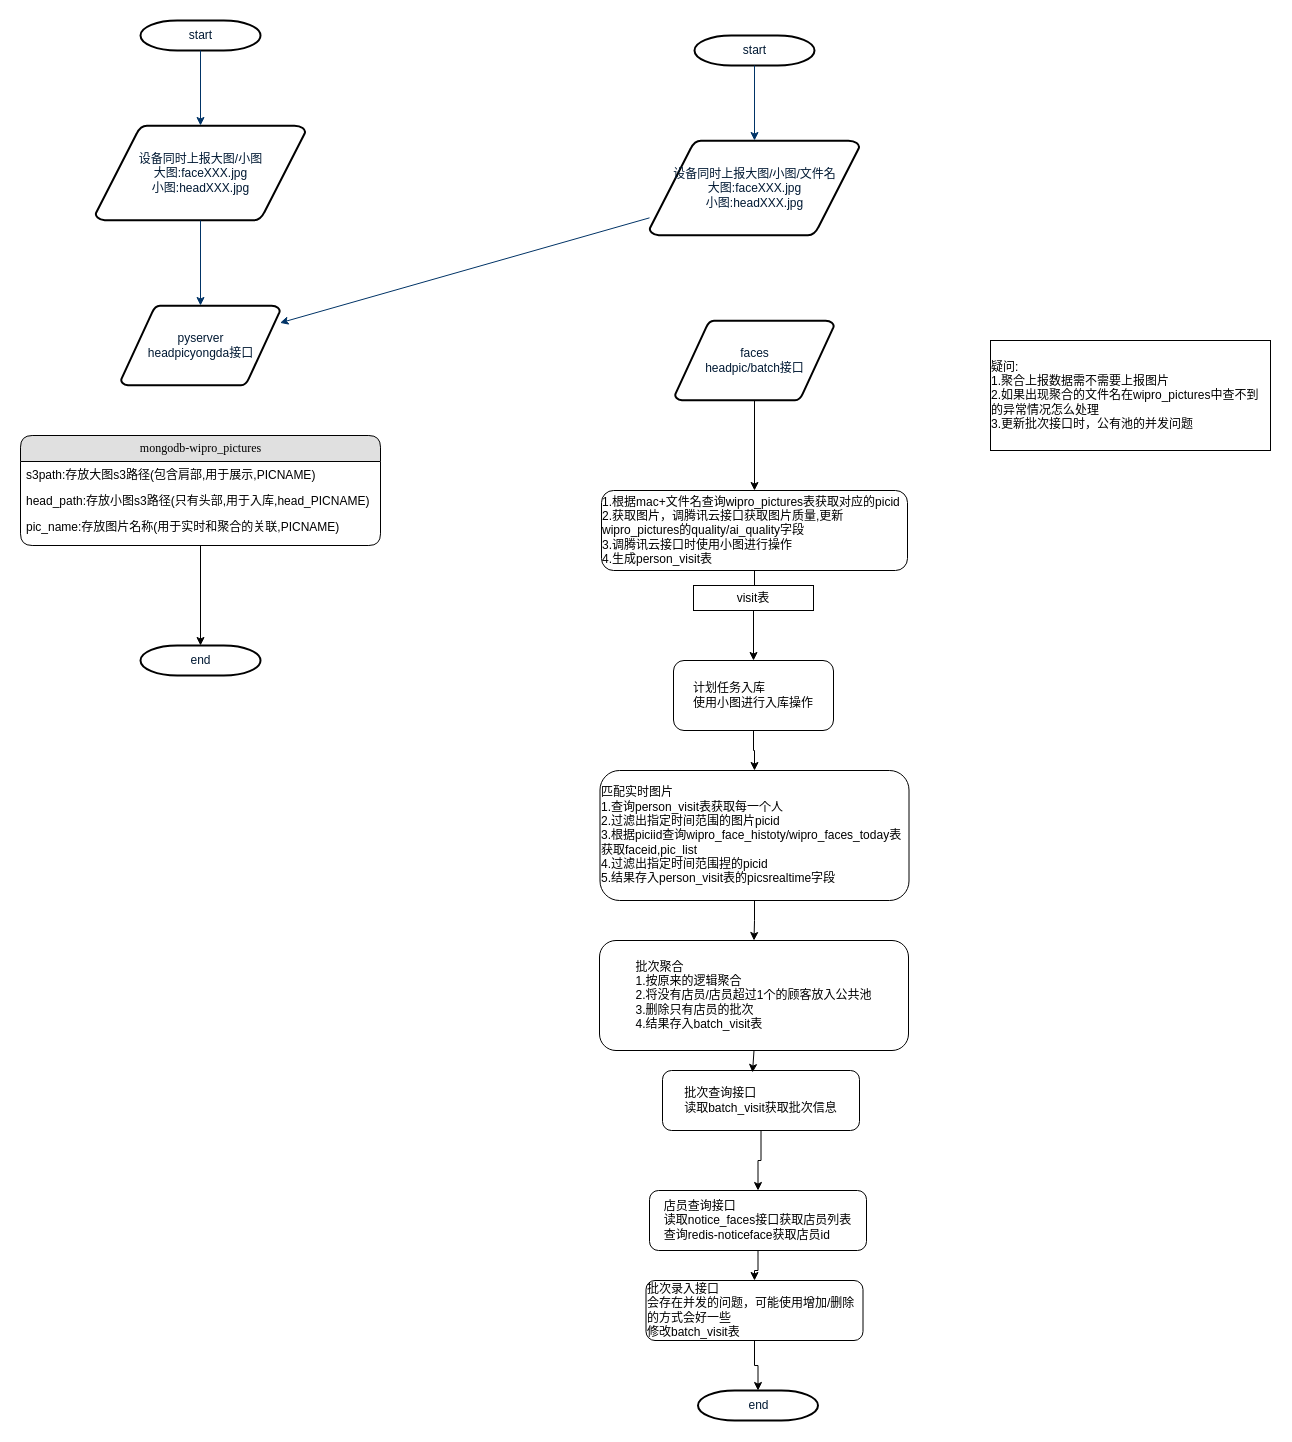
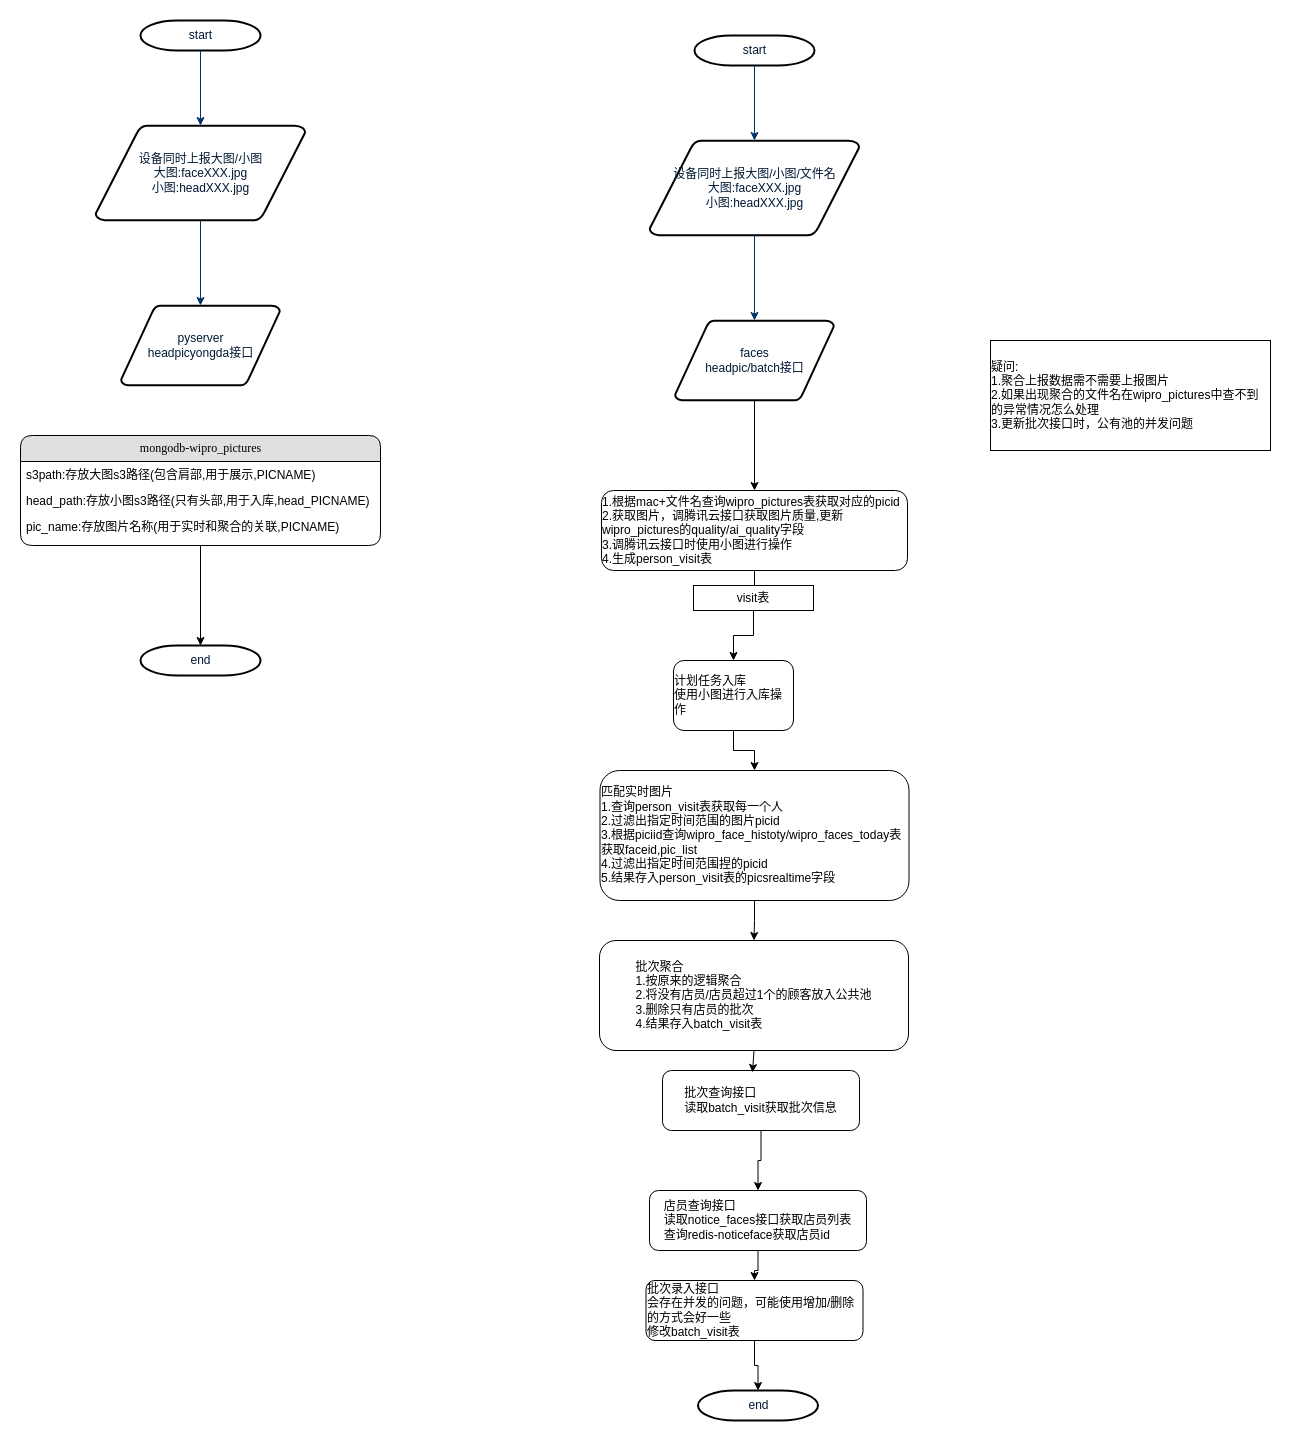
  <mxCell id="0" />
  <mxCell id="1" parent="0" />
  <mxCell id="2" value="start" style="shape=mxgraph.flowchart.terminator;fillColor=#FFFFFF;strokeColor=#000000;strokeWidth=2;gradientColor=none;gradientDirection=north;fontColor=#001933;fontStyle=0;html=1;" parent="1" vertex="1"><mxGeometry x="140" y="20" width="120" height="30" as="geometry" /></mxCell>
  <mxCell id="3" value="设备同时上报大图/小图&lt;br&gt;大图:faceXXX.jpg&lt;br&gt;小图:headXXX.jpg&lt;br&gt;" style="shape=mxgraph.flowchart.data;fillColor=#FFFFFF;strokeColor=#000000;strokeWidth=2;gradientColor=none;gradientDirection=north;fontColor=#001933;fontStyle=0;html=1;" parent="1" vertex="1"><mxGeometry x="95" y="125" width="210" height="95" as="geometry" /></mxCell>
  <mxCell id="4" value="pyserver&lt;br&gt;headpicyongda接口&lt;br&gt;" style="shape=mxgraph.flowchart.data;fillColor=#FFFFFF;strokeColor=#000000;strokeWidth=2;gradientColor=none;gradientDirection=north;fontColor=#001933;fontStyle=0;html=1;" parent="1" vertex="1"><mxGeometry x="120.5" y="305" width="159" height="80" as="geometry" /></mxCell>
  <mxCell id="5" style="fontColor=#001933;fontStyle=1;strokeColor=#003366;strokeWidth=1;html=1;" parent="1" source="2" target="3" edge="1"><mxGeometry relative="1" as="geometry" /></mxCell>
  <mxCell id="6" style="fontColor=#001933;fontStyle=1;strokeColor=#003366;strokeWidth=1;html=1;" parent="1" source="3" target="4" edge="1"><mxGeometry relative="1" as="geometry" /></mxCell>
  <mxCell id="7" value="mongodb-wipro_pictures" style="swimlane;html=1;fontStyle=0;childLayout=stackLayout;horizontal=1;startSize=26;fillColor=#e0e0e0;horizontalStack=0;resizeParent=1;resizeLast=0;collapsible=1;marginBottom=0;swimlaneFillColor=#ffffff;align=center;rounded=1;shadow=0;comic=0;labelBackgroundColor=none;strokeColor=#000000;strokeWidth=1;fontFamily=Verdana;fontSize=12;fontColor=#000000;" parent="1" vertex="1"><mxGeometry x="20" y="435" width="360" height="110" as="geometry" /></mxCell>
  <mxCell id="8" value="s3path:存放大图s3路径(包含肩部,用于展示,PICNAME)" style="text;html=1;strokeColor=none;fillColor=none;spacingLeft=4;spacingRight=4;whiteSpace=wrap;overflow=hidden;rotatable=0;points=[[0,0.5],[1,0.5]];portConstraint=eastwest;" parent="7" vertex="1"><mxGeometry y="26" width="360" height="26" as="geometry" /></mxCell>
  <mxCell id="9" value="head_path:存放小图s3路径(只有头部,用于入库,head_PICNAME)&lt;br&gt;" style="text;html=1;strokeColor=none;fillColor=none;spacingLeft=4;spacingRight=4;whiteSpace=wrap;overflow=hidden;rotatable=0;points=[[0,0.5],[1,0.5]];portConstraint=eastwest;" parent="7" vertex="1"><mxGeometry y="52" width="360" height="26" as="geometry" /></mxCell>
  <mxCell id="10" value="pic_name:存放图片名称(用于实时和聚合的关联,PICNAME)" style="text;html=1;strokeColor=none;fillColor=none;spacingLeft=4;spacingRight=4;whiteSpace=wrap;overflow=hidden;rotatable=0;points=[[0,0.5],[1,0.5]];portConstraint=eastwest;" parent="7" vertex="1"><mxGeometry y="78" width="360" height="26" as="geometry" /></mxCell>
  <mxCell id="11" value="end" style="shape=mxgraph.flowchart.terminator;fillColor=#FFFFFF;strokeColor=#000000;strokeWidth=2;gradientColor=none;gradientDirection=north;fontColor=#001933;fontStyle=0;html=1;" parent="1" vertex="1"><mxGeometry x="140" y="645" width="120" height="30" as="geometry" /></mxCell>
  <mxCell id="12" value="" style="edgeStyle=orthogonalEdgeStyle;rounded=0;orthogonalLoop=1;jettySize=auto;html=1;entryX=0.5;entryY=0;entryDx=0;entryDy=0;entryPerimeter=0;" parent="1" source="7" target="11" edge="1"><mxGeometry relative="1" as="geometry"><mxPoint x="210" y="565" as="sourcePoint" /><mxPoint x="210" y="695" as="targetPoint" /></mxGeometry></mxCell>
  <mxCell id="13" value="start" style="shape=mxgraph.flowchart.terminator;fillColor=#FFFFFF;strokeColor=#000000;strokeWidth=2;gradientColor=none;gradientDirection=north;fontColor=#001933;fontStyle=0;html=1;" parent="1" vertex="1"><mxGeometry x="694" y="35" width="120" height="30" as="geometry" /></mxCell>
  <mxCell id="14" value="设备同时上报大图/小图/文件名&lt;br&gt;大图:faceXXX.jpg&lt;br&gt;小图:headXXX.jpg&lt;br&gt;" style="shape=mxgraph.flowchart.data;fillColor=#FFFFFF;strokeColor=#000000;strokeWidth=2;gradientColor=none;gradientDirection=north;fontColor=#001933;fontStyle=0;html=1;" parent="1" vertex="1"><mxGeometry x="649" y="140" width="210" height="95" as="geometry" /></mxCell>
  <mxCell id="15" value="" style="edgeStyle=orthogonalEdgeStyle;rounded=0;orthogonalLoop=1;jettySize=auto;html=1;entryX=0.5;entryY=0;entryDx=0;entryDy=0;" parent="1" source="16" target="20" edge="1"><mxGeometry relative="1" as="geometry"><mxPoint x="754" y="480" as="targetPoint" /></mxGeometry></mxCell>
  <mxCell id="16" value="faces&lt;br&gt;headpic/batch接口&lt;br&gt;" style="shape=mxgraph.flowchart.data;fillColor=#FFFFFF;strokeColor=#000000;strokeWidth=2;gradientColor=none;gradientDirection=north;fontColor=#001933;fontStyle=0;html=1;" parent="1" vertex="1"><mxGeometry x="674.5" y="320" width="159" height="80" as="geometry" /></mxCell>
  <mxCell id="17" style="fontColor=#001933;fontStyle=1;strokeColor=#003366;strokeWidth=1;html=1;" parent="1" source="13" target="14" edge="1"><mxGeometry relative="1" as="geometry" /></mxCell>
- <mxCell id="18" style="fontColor=#001933;fontStyle=1;strokeColor=#003366;strokeWidth=1;html=1;" parent="1" source="14" target="4" edge="1"><mxGeometry relative="1" as="geometry" /></mxCell>
+ <mxCell id="18" style="fontColor=#001933;fontStyle=1;strokeColor=#003366;strokeWidth=1;html=1;" parent="1" source="14" target="16" edge="1"><mxGeometry relative="1" as="geometry" /></mxCell>
  <mxCell id="19" value="" style="edgeStyle=orthogonalEdgeStyle;rounded=0;orthogonalLoop=1;jettySize=auto;html=1;" parent="1" source="20" target="24" edge="1"><mxGeometry relative="1" as="geometry" /></mxCell>
  <mxCell id="20" value="&lt;div style=&quot;text-align: left&quot;&gt;&lt;span&gt;1.根据mac+文件名查询wipro_pictures表获取对应的picid&lt;/span&gt;&lt;/div&gt;&lt;div style=&quot;text-align: left&quot;&gt;&lt;span&gt;2.获取图片，调腾讯云接口获取图片质量,更新wipro_pictures的quality/ai_quality字段&lt;/span&gt;&lt;/div&gt;&lt;div style=&quot;text-align: left&quot;&gt;&lt;span&gt;3.调腾讯云接口时使用小图进行操作&lt;/span&gt;&lt;/div&gt;&lt;div style=&quot;text-align: left&quot;&gt;&lt;span&gt;4.生成person_visit表&lt;/span&gt;&lt;/div&gt;" style="rounded=1;whiteSpace=wrap;html=1;" parent="1" vertex="1"><mxGeometry x="601" y="490" width="306" height="80" as="geometry" /></mxCell>
  <mxCell id="21" value="" style="edgeStyle=orthogonalEdgeStyle;rounded=0;orthogonalLoop=1;jettySize=auto;html=1;" parent="1" source="22" target="25" edge="1"><mxGeometry relative="1" as="geometry" /></mxCell>
  <mxCell id="22" value="&lt;div style=&quot;text-align: left&quot;&gt;&lt;span&gt;匹配实时图片&lt;/span&gt;&lt;/div&gt;&lt;div style=&quot;text-align: left&quot;&gt;&lt;span&gt;1.查询person_visit表获取每一个人&lt;/span&gt;&lt;/div&gt;&lt;div style=&quot;text-align: left&quot;&gt;&lt;span&gt;2.过滤出指定时间范围的图片picid&lt;/span&gt;&lt;/div&gt;&lt;div style=&quot;text-align: left&quot;&gt;&lt;span&gt;3.根据piciid查询wipro_face_histoty/wipro_faces_today表获取faceid,pic_list&lt;/span&gt;&lt;/div&gt;&lt;div style=&quot;text-align: left&quot;&gt;&lt;span&gt;4.过滤出指定时间范围捏的picid&lt;/span&gt;&lt;/div&gt;&lt;div style=&quot;text-align: left&quot;&gt;&lt;span&gt;5.结果存入person_visit表的picsrealtime字段&lt;/span&gt;&lt;/div&gt;" style="rounded=1;whiteSpace=wrap;html=1;" parent="1" vertex="1"><mxGeometry x="599.5" y="770" width="309" height="130" as="geometry" /></mxCell>
  <mxCell id="23" value="" style="edgeStyle=orthogonalEdgeStyle;rounded=0;orthogonalLoop=1;jettySize=auto;html=1;" parent="1" source="26" target="22" edge="1"><mxGeometry relative="1" as="geometry" /></mxCell>
  <mxCell id="24" value="visit表&lt;br&gt;" style="rounded=0;whiteSpace=wrap;html=1;" parent="1" vertex="1"><mxGeometry x="693" y="585" width="120" height="25" as="geometry" /></mxCell>
  <mxCell id="25" value="&lt;div style=&quot;text-align: left&quot;&gt;批次聚合&lt;/div&gt;&lt;div style=&quot;text-align: left&quot;&gt;1.按原来的逻辑聚合&lt;/div&gt;&lt;div style=&quot;text-align: left&quot;&gt;2.将没有店员/店员超过1个的顾客放入公共池&lt;/div&gt;&lt;div style=&quot;text-align: left&quot;&gt;3.删除只有店员的批次&lt;/div&gt;&lt;div style=&quot;text-align: left&quot;&gt;4.结果存入batch_visit表&lt;/div&gt;" style="rounded=1;whiteSpace=wrap;html=1;" parent="1" vertex="1"><mxGeometry x="599" y="940" width="309" height="110" as="geometry" /></mxCell>
- <mxCell id="26" value="&lt;div style=&quot;text-align: left&quot;&gt;计划任务入库&lt;/div&gt;&lt;div style=&quot;text-align: left&quot;&gt;使用小图进行入库操作&lt;/div&gt;" style="rounded=1;whiteSpace=wrap;html=1;" parent="1" vertex="1"><mxGeometry x="673" y="660" width="160" height="70" as="geometry" /></mxCell>
+ <mxCell id="26" value="&lt;div style=&quot;text-align: left&quot;&gt;计划任务入库&lt;/div&gt;&lt;div style=&quot;text-align: left&quot;&gt;使用小图进行入库操作&lt;/div&gt;" style="rounded=1;whiteSpace=wrap;html=1;" parent="1" vertex="1"><mxGeometry x="673" y="660" width="120" height="70" as="geometry" /></mxCell>
  <mxCell id="27" value="" style="edgeStyle=orthogonalEdgeStyle;rounded=0;orthogonalLoop=1;jettySize=auto;html=1;" parent="1" source="24" target="26" edge="1"><mxGeometry relative="1" as="geometry"><mxPoint x="753" y="610" as="sourcePoint" /><mxPoint x="752" y="850" as="targetPoint" /></mxGeometry></mxCell>
  <mxCell id="28" value="" style="edgeStyle=orthogonalEdgeStyle;rounded=0;orthogonalLoop=1;jettySize=auto;html=1;" parent="1" source="29" target="31" edge="1"><mxGeometry relative="1" as="geometry" /></mxCell>
  <mxCell id="29" value="&lt;div style=&quot;text-align: left&quot;&gt;&lt;span&gt;批次查询接口&lt;/span&gt;&lt;/div&gt;&lt;div style=&quot;text-align: left&quot;&gt;&lt;span&gt;读取batch_visit获取批次信息&lt;/span&gt;&lt;/div&gt;" style="rounded=1;whiteSpace=wrap;html=1;" parent="1" vertex="1"><mxGeometry x="662" y="1070" width="197" height="60" as="geometry" /></mxCell>
  <mxCell id="30" value="" style="edgeStyle=orthogonalEdgeStyle;rounded=0;orthogonalLoop=1;jettySize=auto;html=1;" parent="1" source="31" target="33" edge="1"><mxGeometry relative="1" as="geometry" /></mxCell>
  <mxCell id="31" value="&lt;div style=&quot;text-align: left&quot;&gt;&lt;span&gt;店员查询接口&lt;/span&gt;&lt;/div&gt;&lt;div style=&quot;text-align: left&quot;&gt;&lt;span&gt;读取notice_faces接口获取店员列表&lt;br&gt;查询redis-noticeface获取店员id&lt;/span&gt;&lt;/div&gt;" style="rounded=1;whiteSpace=wrap;html=1;" parent="1" vertex="1"><mxGeometry x="649" y="1190" width="217" height="60" as="geometry" /></mxCell>
  <mxCell id="32" value="" style="edgeStyle=orthogonalEdgeStyle;rounded=0;orthogonalLoop=1;jettySize=auto;html=1;" parent="1" source="33" target="35" edge="1"><mxGeometry relative="1" as="geometry" /></mxCell>
  <mxCell id="33" value="&lt;div style=&quot;text-align: left&quot;&gt;批次录入接口&lt;br&gt;会存在并发的问题，可能使用增加/删除的方式会好一些&lt;/div&gt;&lt;div style=&quot;text-align: left&quot;&gt;修改batch_visit表&lt;/div&gt;" style="rounded=1;whiteSpace=wrap;html=1;" parent="1" vertex="1"><mxGeometry x="645.5" y="1280" width="217" height="60" as="geometry" /></mxCell>
  <mxCell id="34" value="" style="endArrow=classic;html=1;exitX=0.5;exitY=1;exitDx=0;exitDy=0;entryX=0.457;entryY=0.033;entryDx=0;entryDy=0;entryPerimeter=0;" parent="1" source="25" target="29" edge="1"><mxGeometry width="50" height="50" relative="1" as="geometry"><mxPoint x="340" y="1120" as="sourcePoint" /><mxPoint x="390" y="1070" as="targetPoint" /></mxGeometry></mxCell>
  <mxCell id="35" value="end" style="shape=mxgraph.flowchart.terminator;fillColor=#FFFFFF;strokeColor=#000000;strokeWidth=2;gradientColor=none;gradientDirection=north;fontColor=#001933;fontStyle=0;html=1;" parent="1" vertex="1"><mxGeometry x="697.5" y="1390" width="120" height="30" as="geometry" /></mxCell>
  <mxCell id="36" value="&lt;div style=&quot;text-align: left&quot;&gt;疑问:&lt;/div&gt;&lt;div style=&quot;text-align: left&quot;&gt;1.聚合上报数据需不需要上报图片&lt;/div&gt;&lt;div style=&quot;text-align: left&quot;&gt;2.如果出现聚合的文件名在wipro_pictures中查不到的异常情况怎么处理&lt;/div&gt;&lt;div style=&quot;text-align: left&quot;&gt;3.更新批次接口时，公有池的并发问题&lt;/div&gt;" style="rounded=0;whiteSpace=wrap;html=1;" vertex="1" parent="1"><mxGeometry x="990" y="340" width="280" height="110" as="geometry" /></mxCell>
